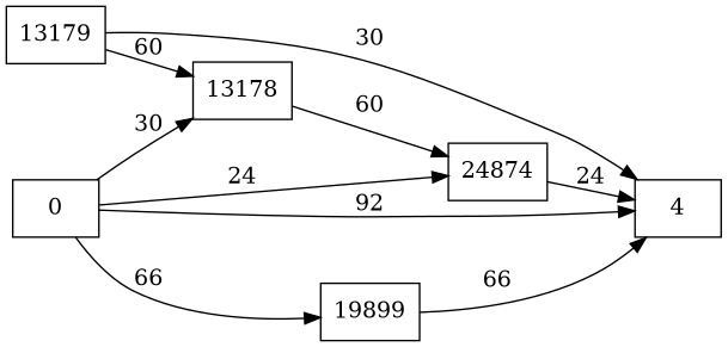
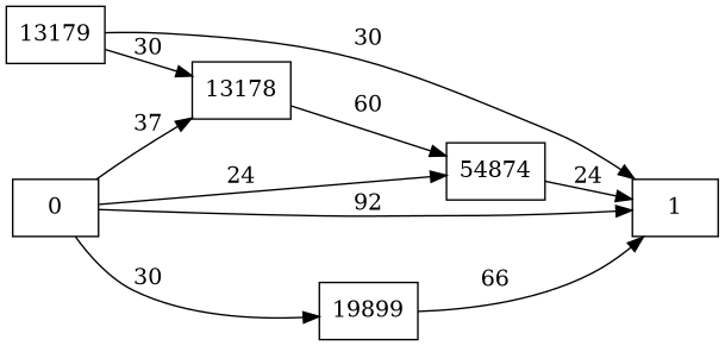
  digraph {
    rankdir=LR
    node [shape=rectangle]
    13178
-   24874
+   24874 [label=54874]
    13179
-   1 [label=4]
+   1
    19899
    0
    13178 -> 24874 [label=60]
    24874 -> 1 [label=24]
-   13179 -> 13178 [label=60]
+   13179 -> 13178 [label=30]
    13179 -> 1 [label=30]
    19899 -> 1 [label=66]
-   0 -> 13178 [label=30]
+   0 -> 13178 [label=37]
    0 -> 24874 [label=24]
    0 -> 1 [label=92]
-   0 -> 19899 [label=66]
+   0 -> 19899 [label=30]
  }
